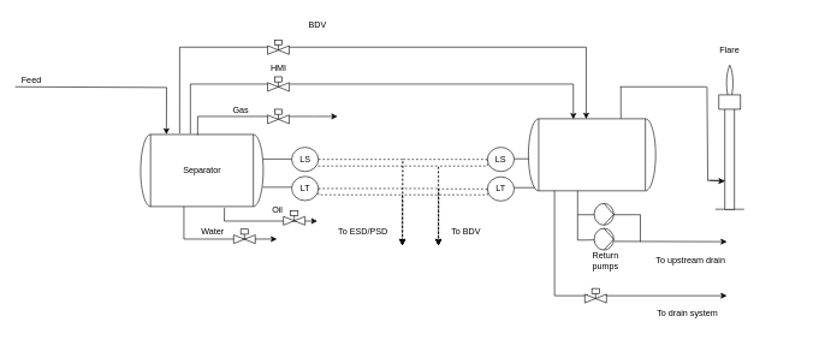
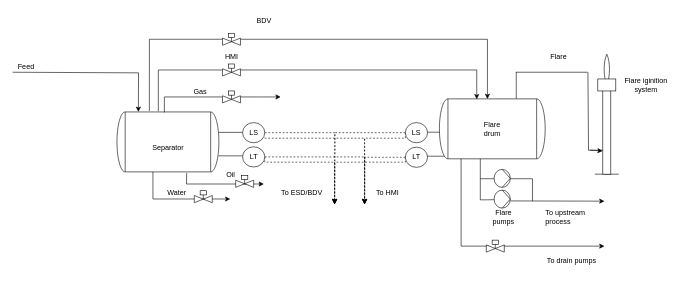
  <mxCell id="0" />
  <mxCell id="1" parent="0" />
  <mxCell id="2" value="" style="endArrow=none;html=1;rounded=0;" parent="1" edge="1"><mxGeometry width="50" height="50" relative="1" as="geometry"><mxPoint x="364" y="220.3" as="sourcePoint" /><mxPoint x="404" y="220.3" as="targetPoint" /></mxGeometry></mxCell>
  <mxCell id="3" value="" style="endArrow=none;html=1;rounded=0;" parent="1" edge="1"><mxGeometry width="50" height="50" relative="1" as="geometry"><mxPoint x="705" y="220" as="sourcePoint" /><mxPoint x="745" y="220" as="targetPoint" /></mxGeometry></mxCell>
  <mxCell id="4" value="" style="endArrow=none;html=1;rounded=0;" parent="1" edge="1"><mxGeometry width="50" height="50" relative="1" as="geometry"><mxPoint x="705" y="260" as="sourcePoint" /><mxPoint x="745" y="260" as="targetPoint" /></mxGeometry></mxCell>
  <mxCell id="5" value="" style="endArrow=none;html=1;rounded=0;" parent="1" edge="1"><mxGeometry width="50" height="50" relative="1" as="geometry"><mxPoint x="980" y="250" as="sourcePoint" /><mxPoint x="1009" y="250" as="targetPoint" /></mxGeometry></mxCell>
- <mxCell id="6" value="Flare" style="text;html=1;strokeColor=none;fillColor=none;align=center;verticalAlign=middle;whiteSpace=wrap;rounded=0;" parent="1" vertex="1"><mxGeometry x="981" y="55" width="60" height="30" as="geometry" /></mxCell>
+ <mxCell id="6" value="Flare" style="text;html=1;strokeColor=none;fillColor=none;align=center;verticalAlign=middle;whiteSpace=wrap;rounded=0;" parent="1" vertex="1"><mxGeometry x="901" y="80" width="60" height="30" as="geometry" /></mxCell>
  <mxCell id="7" value="Oil" style="text;html=1;strokeColor=none;fillColor=none;align=center;verticalAlign=middle;whiteSpace=wrap;rounded=0;" parent="1" vertex="1"><mxGeometry x="349" y="276.4" width="70" height="30" as="geometry" /></mxCell>
  <mxCell id="8" value="" style="shape=mxgraph.pid.vessels.tank;html=1;pointerEvents=1;align=center;verticalLabelPosition=bottom;verticalAlign=top;dashed=0;rotation=-90;" parent="1" vertex="1"><mxGeometry x="229" y="151.2" width="100" height="170" as="geometry" /></mxCell>
  <mxCell id="9" value="" style="endArrow=classic;html=1;rounded=0;exitX=-0.018;exitY=0.684;exitDx=0;exitDy=0;exitPerimeter=0;" parent="1" edge="1" source="8"><mxGeometry width="50" height="50" relative="1" as="geometry"><mxPoint x="317" y="290" as="sourcePoint" /><mxPoint x="439" y="306.4" as="targetPoint" /><Array as="points"><mxPoint x="310" y="306.4" /></Array></mxGeometry></mxCell>
  <mxCell id="10" value="" style="endArrow=classic;html=1;rounded=0;" parent="1" edge="1"><mxGeometry width="50" height="50" relative="1" as="geometry"><mxPoint x="254" y="286.2" as="sourcePoint" /><mxPoint x="383" y="331.4" as="targetPoint" /><Array as="points"><mxPoint x="254" y="331.4" /></Array></mxGeometry></mxCell>
  <mxCell id="11" value="Water" style="text;html=1;strokeColor=none;fillColor=none;align=center;verticalAlign=middle;whiteSpace=wrap;rounded=0;" parent="1" vertex="1"><mxGeometry x="259" y="306.4" width="70" height="30" as="geometry" /></mxCell>
  <mxCell id="12" value="" style="verticalLabelPosition=bottom;outlineConnect=0;align=center;dashed=0;html=1;verticalAlign=top;shape=mxgraph.pid.misc.gas_flare;" parent="1" vertex="1"><mxGeometry x="991" y="90" width="40" height="200" as="geometry" /></mxCell>
  <mxCell id="13" value="" style="endArrow=none;html=1;rounded=0;" parent="1" edge="1"><mxGeometry width="50" height="50" relative="1" as="geometry"><mxPoint x="800" y="333" as="sourcePoint" /><mxPoint x="800" y="263" as="targetPoint" /></mxGeometry></mxCell>
  <mxCell id="14" value="" style="endArrow=none;html=1;rounded=0;" parent="1" edge="1"><mxGeometry width="50" height="50" relative="1" as="geometry"><mxPoint x="800" y="332.8" as="sourcePoint" /><mxPoint x="830" y="332.4" as="targetPoint" /><Array as="points"><mxPoint x="810" y="332.8" /></Array></mxGeometry></mxCell>
  <mxCell id="15" value="" style="shape=mxgraph.pid.pumps_-_iso.pump_(liquid);html=1;pointerEvents=1;align=center;verticalLabelPosition=bottom;verticalAlign=top;dashed=0;" parent="1" vertex="1"><mxGeometry x="823" y="316.6" width="27" height="30" as="geometry" /></mxCell>
  <mxCell id="16" value="" style="endArrow=classic;html=1;rounded=0;exitX=1;exitY=0.5;exitDx=0;exitDy=0;exitPerimeter=0;" parent="1" edge="1"><mxGeometry width="50" height="50" relative="1" as="geometry"><mxPoint x="850" y="334.6" as="sourcePoint" /><mxPoint x="1007" y="335" as="targetPoint" /></mxGeometry></mxCell>
- <mxCell id="17" value="To upstream drain" style="text;html=1;strokeColor=none;fillColor=none;align=left;verticalAlign=middle;whiteSpace=wrap;rounded=0;" parent="1" vertex="1"><mxGeometry x="907" y="346.6" width="104" height="30" as="geometry" /></mxCell>
+ <mxCell id="17" value="To upstream process" style="text;html=1;strokeColor=none;fillColor=none;align=left;verticalAlign=middle;whiteSpace=wrap;rounded=0;" parent="1" vertex="1"><mxGeometry x="907" y="346.6" width="104" height="30" as="geometry" /></mxCell>
  <mxCell id="18" value="" style="endArrow=none;html=1;rounded=0;" parent="1" edge="1"><mxGeometry width="50" height="50" relative="1" as="geometry"><mxPoint x="860" y="170" as="sourcePoint" /><mxPoint x="860" y="120" as="targetPoint" /></mxGeometry></mxCell>
  <mxCell id="19" value="" style="shape=mxgraph.pid.vessels.tank;html=1;pointerEvents=1;align=center;verticalLabelPosition=bottom;verticalAlign=top;dashed=0;rotation=-90;" parent="1" vertex="1"><mxGeometry x="770" y="126.2" width="100" height="176.4" as="geometry" /></mxCell>
  <mxCell id="20" value="" style="endArrow=none;html=1;rounded=0;" parent="1" edge="1"><mxGeometry width="50" height="50" relative="1" as="geometry"><mxPoint x="859" y="120" as="sourcePoint" /><mxPoint x="979" y="120" as="targetPoint" /></mxGeometry></mxCell>
  <mxCell id="21" value="" style="endArrow=none;html=1;rounded=0;" parent="1" edge="1"><mxGeometry width="50" height="50" relative="1" as="geometry"><mxPoint x="980.5" y="250" as="sourcePoint" /><mxPoint x="979.5" y="120" as="targetPoint" /></mxGeometry></mxCell>
- <mxCell id="23" value="Return pumps" style="text;html=1;strokeColor=none;fillColor=none;align=center;verticalAlign=middle;whiteSpace=wrap;rounded=0;" parent="1" vertex="1"><mxGeometry x="810" y="346.6" width="58" height="30" as="geometry" /></mxCell>
+ <mxCell id="22" value="Flare drum" style="text;html=1;strokeColor=none;fillColor=none;align=center;verticalAlign=middle;whiteSpace=wrap;rounded=0;" parent="1" vertex="1"><mxGeometry x="791" y="199.4" width="58" height="30" as="geometry" /></mxCell>
+ <mxCell id="23" value="Flare pumps" style="text;html=1;strokeColor=none;fillColor=none;align=center;verticalAlign=middle;whiteSpace=wrap;rounded=0;" parent="1" vertex="1"><mxGeometry x="810" y="346.6" width="58" height="30" as="geometry" /></mxCell>
  <mxCell id="24" value="Gas" style="text;html=1;strokeColor=none;fillColor=none;align=left;verticalAlign=middle;whiteSpace=wrap;rounded=0;" parent="1" vertex="1"><mxGeometry x="320" y="144.4" width="40" height="16.8" as="geometry" /></mxCell>
  <mxCell id="25" style="edgeStyle=orthogonalEdgeStyle;rounded=0;html=1;entryX=0.994;entryY=0.353;entryDx=0;entryDy=0;entryPerimeter=0;endArrow=classic;endFill=1;" edge="1" parent="1" source="27" target="19"><mxGeometry relative="1" as="geometry" /></mxCell>
  <mxCell id="26" style="edgeStyle=orthogonalEdgeStyle;rounded=0;html=1;entryX=1.012;entryY=0.406;entryDx=0;entryDy=0;entryPerimeter=0;endArrow=none;endFill=0;" edge="1" parent="1" source="27" target="8"><mxGeometry relative="1" as="geometry" /></mxCell>
  <mxCell id="27" value="" style="verticalLabelPosition=bottom;align=center;html=1;verticalAlign=top;pointerEvents=1;dashed=0;shape=mxgraph.pid2valves.valve;valveType=gate;actuator=powered" parent="1" vertex="1"><mxGeometry x="370" y="106.2" width="30" height="20" as="geometry" /></mxCell>
  <mxCell id="28" value="" style="part=1;strokeColor=none;fillColor=none;fontStyle=1;fontSize=14;" parent="27" vertex="1"><mxGeometry x="9.75" width="10.5" height="7" as="geometry" /></mxCell>
  <mxCell id="29" value="" style="verticalLabelPosition=bottom;align=center;html=1;verticalAlign=top;pointerEvents=1;dashed=0;shape=mxgraph.pid2valves.valve;valveType=gate;actuator=powered" parent="1" vertex="1"><mxGeometry x="392" y="292" width="30" height="20" as="geometry" /></mxCell>
  <mxCell id="30" value="" style="part=1;strokeColor=none;fillColor=none;fontStyle=1;fontSize=14;" parent="29" vertex="1"><mxGeometry x="9.75" width="10.5" height="7" as="geometry" /></mxCell>
  <mxCell id="31" value="" style="verticalLabelPosition=bottom;align=center;html=1;verticalAlign=top;pointerEvents=1;dashed=0;shape=mxgraph.pid2valves.valve;valveType=gate;actuator=powered" parent="1" vertex="1"><mxGeometry x="323" y="317.6" width="30" height="20" as="geometry" /></mxCell>
  <mxCell id="32" value="" style="part=1;strokeColor=none;fillColor=none;fontStyle=1;fontSize=14;" parent="31" vertex="1"><mxGeometry x="9.75" width="10.5" height="7" as="geometry" /></mxCell>
  <mxCell id="33" value="" style="endArrow=classic;html=1;rounded=0;entryX=1.002;entryY=0.21;entryDx=0;entryDy=0;entryPerimeter=0;" parent="1" edge="1" target="8"><mxGeometry width="50" height="50" relative="1" as="geometry"><mxPoint x="20" y="120" as="sourcePoint" /><mxPoint x="230" y="190" as="targetPoint" /><Array as="points"><mxPoint x="230" y="121" /></Array></mxGeometry></mxCell>
  <mxCell id="34" value="Feed" style="text;html=1;strokeColor=none;fillColor=none;align=left;verticalAlign=middle;whiteSpace=wrap;rounded=0;" parent="1" vertex="1"><mxGeometry x="27" y="96" width="36" height="30" as="geometry" /></mxCell>
  <mxCell id="35" value="" style="endArrow=classic;html=1;rounded=0;" parent="1" edge="1"><mxGeometry width="50" height="50" relative="1" as="geometry"><mxPoint x="983" y="250" as="sourcePoint" /><mxPoint x="1004" y="251.2" as="targetPoint" /></mxGeometry></mxCell>
  <mxCell id="36" style="edgeStyle=orthogonalEdgeStyle;html=1;exitX=1;exitY=0.5;exitDx=0;exitDy=0;dashed=1;rounded=0;" edge="1" parent="1" source="38"><mxGeometry relative="1" as="geometry"><mxPoint x="607" y="340" as="targetPoint" /></mxGeometry></mxCell>
  <mxCell id="37" style="edgeStyle=orthogonalEdgeStyle;html=1;exitX=1;exitY=0.5;exitDx=0;exitDy=0;dashed=1;rounded=0;" edge="1" parent="1" source="38"><mxGeometry relative="1" as="geometry"><mxPoint x="557" y="340" as="targetPoint" /><Array as="points"><mxPoint x="441" y="270" /><mxPoint x="557" y="270" /></Array></mxGeometry></mxCell>
  <mxCell id="38" value="LT" style="ellipse;whiteSpace=wrap;html=1;" parent="1" vertex="1"><mxGeometry x="403.5" y="244.4" width="37" height="33.6" as="geometry" /></mxCell>
  <mxCell id="39" value="" style="endArrow=none;html=1;rounded=0;" parent="1" edge="1"><mxGeometry width="50" height="50" relative="1" as="geometry"><mxPoint x="363.5" y="259.4" as="sourcePoint" /><mxPoint x="403.5" y="259.4" as="targetPoint" /></mxGeometry></mxCell>
  <mxCell id="40" style="edgeStyle=orthogonalEdgeStyle;html=1;exitX=0;exitY=0.5;exitDx=0;exitDy=0;dashed=1;rounded=0;" edge="1" parent="1" source="42"><mxGeometry relative="1" as="geometry"><mxPoint x="607" y="340" as="targetPoint" /><Array as="points"><mxPoint x="607" y="262" /></Array></mxGeometry></mxCell>
  <mxCell id="41" style="edgeStyle=orthogonalEdgeStyle;html=1;exitX=0;exitY=0.5;exitDx=0;exitDy=0;dashed=1;rounded=0;" edge="1" parent="1" source="42"><mxGeometry relative="1" as="geometry"><mxPoint x="557" y="340" as="targetPoint" /><Array as="points"><mxPoint x="675" y="270" /><mxPoint x="557" y="270" /></Array></mxGeometry></mxCell>
  <mxCell id="42" value="LT" style="ellipse;whiteSpace=wrap;html=1;" parent="1" vertex="1"><mxGeometry x="675" y="245" width="37" height="33.6" as="geometry" /></mxCell>
  <mxCell id="43" style="edgeStyle=orthogonalEdgeStyle;html=1;dashed=1;rounded=0;" edge="1" parent="1" source="45"><mxGeometry relative="1" as="geometry"><mxPoint x="557" y="340" as="targetPoint" /></mxGeometry></mxCell>
  <mxCell id="44" style="edgeStyle=orthogonalEdgeStyle;html=1;exitX=0;exitY=0.5;exitDx=0;exitDy=0;dashed=1;rounded=0;" edge="1" parent="1" source="45"><mxGeometry relative="1" as="geometry"><mxPoint x="607" y="340" as="targetPoint" /><Array as="points"><mxPoint x="675" y="230" /><mxPoint x="607" y="230" /></Array></mxGeometry></mxCell>
  <mxCell id="45" value="LS" style="ellipse;whiteSpace=wrap;html=1;" parent="1" vertex="1"><mxGeometry x="675" y="204" width="37" height="33.6" as="geometry" /></mxCell>
  <mxCell id="46" style="edgeStyle=orthogonalEdgeStyle;html=1;exitX=1;exitY=0.5;exitDx=0;exitDy=0;dashed=1;rounded=0;" edge="1" parent="1" source="48"><mxGeometry relative="1" as="geometry"><mxPoint x="557" y="340" as="targetPoint" /></mxGeometry></mxCell>
  <mxCell id="47" style="edgeStyle=orthogonalEdgeStyle;html=1;exitX=1;exitY=0.5;exitDx=0;exitDy=0;dashed=1;rounded=0;" edge="1" parent="1" source="48"><mxGeometry relative="1" as="geometry"><mxPoint x="607" y="340" as="targetPoint" /><Array as="points"><mxPoint x="436" y="221" /><mxPoint x="436" y="230" /><mxPoint x="607" y="230" /></Array></mxGeometry></mxCell>
  <mxCell id="48" value="LS" style="ellipse;whiteSpace=wrap;html=1;" parent="1" vertex="1"><mxGeometry x="403.5" y="204" width="37" height="33.6" as="geometry" /></mxCell>
- <mxCell id="49" value="To ESD/PSD" style="text;html=1;align=center;verticalAlign=middle;resizable=0;points=[];autosize=1;strokeColor=none;fillColor=none;" vertex="1" parent="1"><mxGeometry x="457" y="306.4" width="90" height="30" as="geometry" /></mxCell>
- <mxCell id="50" value="To BDV" style="text;html=1;align=center;verticalAlign=middle;resizable=0;points=[];autosize=1;strokeColor=none;fillColor=none;" vertex="1" parent="1"><mxGeometry x="615" y="306.4" width="60" height="30" as="geometry" /></mxCell>
+ <mxCell id="49" value="To ESD/BDV" style="text;html=1;align=center;verticalAlign=middle;resizable=0;points=[];autosize=1;strokeColor=none;fillColor=none;" vertex="1" parent="1"><mxGeometry x="457" y="306.4" width="90" height="30" as="geometry" /></mxCell>
+ <mxCell id="50" value="To HMI" style="text;html=1;align=center;verticalAlign=middle;resizable=0;points=[];autosize=1;strokeColor=none;fillColor=none;" vertex="1" parent="1"><mxGeometry x="615" y="306.4" width="60" height="30" as="geometry" /></mxCell>
  <mxCell id="51" value="" style="edgeStyle=orthogonalEdgeStyle;orthogonalLoop=1;jettySize=auto;html=1;rounded=0;startArrow=none;exitX=1;exitY=0.417;exitDx=0;exitDy=0;exitPerimeter=0;" edge="1" parent="1" source="70"><mxGeometry width="100" relative="1" as="geometry"><mxPoint x="847" y="410" as="sourcePoint" /><mxPoint x="1007" y="410" as="targetPoint" /><Array as="points"><mxPoint x="840" y="410" /></Array></mxGeometry></mxCell>
- <mxCell id="52" value="To drain system" style="text;html=1;align=center;verticalAlign=middle;resizable=0;points=[];autosize=1;strokeColor=none;fillColor=none;" vertex="1" parent="1"><mxGeometry x="897" y="420" width="110" height="30" as="geometry" /></mxCell>
+ <mxCell id="52" value="To drain pumps" style="text;html=1;align=center;verticalAlign=middle;resizable=0;points=[];autosize=1;strokeColor=none;fillColor=none;" vertex="1" parent="1"><mxGeometry x="897" y="420" width="110" height="30" as="geometry" /></mxCell>
  <mxCell id="53" value="" style="line;strokeWidth=1;html=1;" vertex="1" parent="1"><mxGeometry x="800" y="292.6" width="87" height="10" as="geometry" /></mxCell>
- <mxCell id="54" value="Separator" style="text;html=1;align=center;verticalAlign=middle;resizable=0;points=[];autosize=1;strokeColor=none;fillColor=none;" vertex="1" parent="1"><mxGeometry x="239" y="221.2" width="80" height="30" as="geometry" /></mxCell>
+ <mxCell id="54" value="Separator" style="text;html=1;align=center;verticalAlign=middle;resizable=0;points=[];autosize=1;strokeColor=none;fillColor=none;" vertex="1" parent="1"><mxGeometry x="239" y="231.2" width="80" height="30" as="geometry" /></mxCell>
  <mxCell id="55" value="" style="whiteSpace=wrap;html=1;" vertex="1" parent="1"><mxGeometry x="996" y="131.2" width="30" height="20" as="geometry" /></mxCell>
+ <mxCell id="56" value="Flare iginition&lt;br&gt;system" style="text;html=1;align=center;verticalAlign=middle;resizable=0;points=[];autosize=1;strokeColor=none;fillColor=none;" vertex="1" parent="1"><mxGeometry x="1031" y="121.2" width="90" height="40" as="geometry" /></mxCell>
  <mxCell id="57" value="" style="shape=mxgraph.pid.pumps_-_iso.pump_(liquid);html=1;pointerEvents=1;align=center;verticalLabelPosition=bottom;verticalAlign=top;dashed=0;" parent="1" vertex="1"><mxGeometry x="823" y="282" width="27" height="30" as="geometry" /></mxCell>
  <mxCell id="58" value="" style="endArrow=none;html=1;entryX=1;entryY=0.5;entryDx=0;entryDy=0;entryPerimeter=0;" edge="1" parent="1" target="53"><mxGeometry width="50" height="50" relative="1" as="geometry"><mxPoint x="887" y="335" as="sourcePoint" /><mxPoint x="847" y="250" as="targetPoint" /></mxGeometry></mxCell>
  <mxCell id="59" style="edgeStyle=orthogonalEdgeStyle;html=1;entryX=0.998;entryY=0.454;entryDx=0;entryDy=0;entryPerimeter=0;rounded=0;" edge="1" parent="1" source="61" target="19"><mxGeometry relative="1" as="geometry" /></mxCell>
  <mxCell id="60" style="edgeStyle=orthogonalEdgeStyle;html=1;entryX=1.016;entryY=0.318;entryDx=0;entryDy=0;entryPerimeter=0;rounded=0;endArrow=none;endFill=0;" edge="1" parent="1" source="61" target="8"><mxGeometry relative="1" as="geometry" /></mxCell>
  <mxCell id="61" value="" style="verticalLabelPosition=bottom;align=center;html=1;verticalAlign=top;pointerEvents=1;dashed=0;shape=mxgraph.pid2valves.valve;valveType=gate;actuator=powered" vertex="1" parent="1"><mxGeometry x="370" y="55" width="30" height="20" as="geometry" /></mxCell>
  <mxCell id="62" value="" style="part=1;strokeColor=none;fillColor=none;fontStyle=1;fontSize=14;" vertex="1" parent="61"><mxGeometry x="9.75" width="10.5" height="7" as="geometry" /></mxCell>
  <mxCell id="63" style="edgeStyle=orthogonalEdgeStyle;rounded=0;html=1;entryX=0.992;entryY=0.465;entryDx=0;entryDy=0;entryPerimeter=0;endArrow=none;endFill=0;" edge="1" parent="1" source="65" target="8"><mxGeometry relative="1" as="geometry" /></mxCell>
  <mxCell id="64" style="edgeStyle=orthogonalEdgeStyle;rounded=0;html=1;endArrow=classic;endFill=1;" edge="1" parent="1" source="65"><mxGeometry relative="1" as="geometry"><mxPoint x="467" y="161.2" as="targetPoint" /></mxGeometry></mxCell>
  <mxCell id="65" value="" style="verticalLabelPosition=bottom;align=center;html=1;verticalAlign=top;pointerEvents=1;dashed=0;shape=mxgraph.pid2valves.valve;valveType=gate;actuator=powered" parent="1" vertex="1"><mxGeometry x="370" y="151.2" width="30" height="20" as="geometry" /></mxCell>
  <mxCell id="66" value="" style="part=1;strokeColor=none;fillColor=none;fontStyle=1;fontSize=14;" parent="65" vertex="1"><mxGeometry x="9.75" width="10.5" height="7" as="geometry" /></mxCell>
  <mxCell id="67" value="HMI" style="text;html=1;align=center;verticalAlign=middle;resizable=0;points=[];autosize=1;strokeColor=none;fillColor=none;strokeWidth=1;" vertex="1" parent="1"><mxGeometry x="360" y="80" width="50" height="30" as="geometry" /></mxCell>
  <mxCell id="68" value="BDV" style="text;html=1;align=center;verticalAlign=middle;resizable=0;points=[];autosize=1;strokeColor=none;fillColor=none;" vertex="1" parent="1"><mxGeometry x="414" y="20" width="50" height="30" as="geometry" /></mxCell>
  <mxCell id="69" value="" style="edgeStyle=orthogonalEdgeStyle;orthogonalLoop=1;jettySize=auto;html=1;exitX=0.003;exitY=0.205;exitDx=0;exitDy=0;exitPerimeter=0;rounded=0;endArrow=none;entryX=0.111;entryY=0.417;entryDx=0;entryDy=0;entryPerimeter=0;" edge="1" parent="1" source="19" target="70"><mxGeometry width="100" relative="1" as="geometry"><mxPoint x="767.962" y="264.1" as="sourcePoint" /><mxPoint x="807" y="410" as="targetPoint" /><Array as="points"><mxPoint x="768" y="410" /><mxPoint x="813" y="410" /></Array></mxGeometry></mxCell>
  <mxCell id="70" value="" style="verticalLabelPosition=bottom;align=center;html=1;verticalAlign=top;pointerEvents=1;dashed=0;shape=mxgraph.pid2valves.valve;valveType=gate;actuator=powered" vertex="1" parent="1"><mxGeometry x="810" y="400" width="30" height="20" as="geometry" /></mxCell>
  <mxCell id="71" value="" style="part=1;strokeColor=none;fillColor=none;fontStyle=1;fontSize=14;" vertex="1" parent="70"><mxGeometry x="9.75" width="10.5" height="7" as="geometry" /></mxCell>
